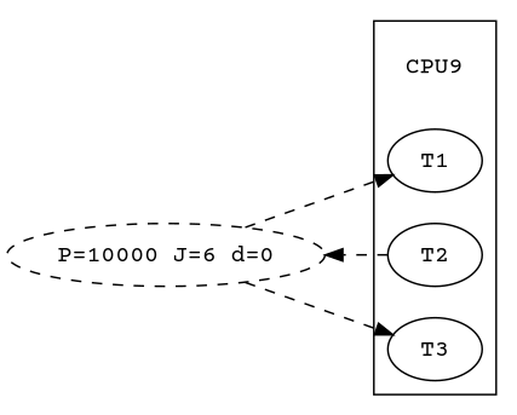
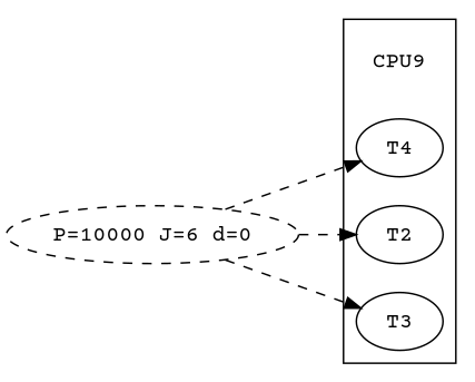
  strict digraph {
    compound=true
    fontname="Courier Prime"
    ordering=out
    rankdir=LR
    remincross=true
    node [fontname="Courier Prime"]
    edge [constraint=True fontname="Courier Prime" style=dashed]
    n1 [color="#aaaacc" label=CPU9 shape=none]
-   n2 [label=T1]
+   n2 [label=T4]
    n3 [label=T2]
    n4 [label=T3]
    n5 [label="P=10000 J=6 d=0" style=dashed]
    subgraph cluster_1 {
      n1
      n2
      n3
      n4
    }
    n5 -> n2
-   n3 -> n5
+   n5 -> n3
    n5 -> n4
  }
